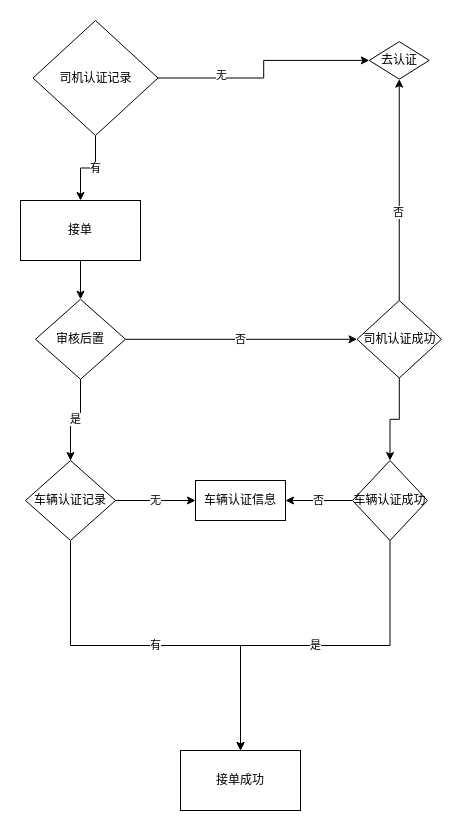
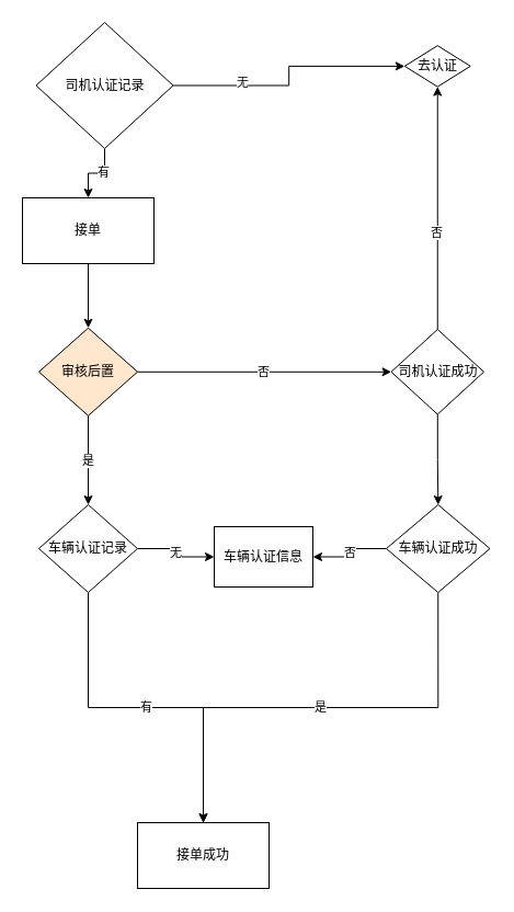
  <mxCell id="0" />
  <mxCell id="1" parent="0" />
- <mxCell id="2" value="接单成功" style="rounded=0;whiteSpace=wrap;html=1;" vertex="1" parent="1"><mxGeometry x="180" y="750" width="120" height="60" as="geometry" /></mxCell>
+ <mxCell id="2" value="接单成功" style="rounded=0;whiteSpace=wrap;html=1;" vertex="1" parent="1"><mxGeometry x="125" y="750" width="120" height="60" as="geometry" /></mxCell>
  <mxCell id="3" style="edgeStyle=orthogonalEdgeStyle;rounded=0;orthogonalLoop=1;jettySize=auto;html=1;exitX=1;exitY=0.5;exitDx=0;exitDy=0;" edge="1" parent="1" source="7" target="8"><mxGeometry relative="1" as="geometry" /></mxCell>
  <mxCell id="4" value="无" style="edgeLabel;html=1;align=center;verticalAlign=middle;resizable=0;points=[];" vertex="1" connectable="0" parent="3"><mxGeometry x="-0.451" y="3" relative="1" as="geometry"><mxPoint as="offset" /></mxGeometry></mxCell>
  <mxCell id="5" value="" style="edgeStyle=orthogonalEdgeStyle;rounded=0;orthogonalLoop=1;jettySize=auto;html=1;exitX=0.5;exitY=1;exitDx=0;exitDy=0;" edge="1" parent="1" source="7" target="11"><mxGeometry relative="1" as="geometry"><mxPoint x="80" y="99.75" as="sourcePoint" /></mxGeometry></mxCell>
  <mxCell id="6" value="有" style="edgeLabel;html=1;align=center;verticalAlign=middle;resizable=0;points=[];" vertex="1" connectable="0" parent="5"><mxGeometry x="-0.2" y="-1" relative="1" as="geometry"><mxPoint as="offset" /></mxGeometry></mxCell>
  <mxCell id="7" value="司机认证记录" style="rhombus;whiteSpace=wrap;html=1;" vertex="1" parent="1"><mxGeometry x="32.5" y="20" width="125" height="115" as="geometry" /></mxCell>
  <mxCell id="8" value="去认证" style="rhombus;whiteSpace=wrap;html=1;" vertex="1" parent="1"><mxGeometry x="368.75" y="41.13" width="60" height="37.5" as="geometry" /></mxCell>
- <mxCell id="9" value="车辆认证信息" style="whiteSpace=wrap;html=1;" vertex="1" parent="1"><mxGeometry x="195" y="480" width="90" height="40" as="geometry" /></mxCell>
+ <mxCell id="9" value="车辆认证信息" style="whiteSpace=wrap;html=1;" vertex="1" parent="1"><mxGeometry x="195" y="480" width="90" height="55" as="geometry" /></mxCell>
  <mxCell id="10" value="" style="edgeStyle=orthogonalEdgeStyle;rounded=0;orthogonalLoop=1;jettySize=auto;html=1;" edge="1" parent="1" source="11" target="16"><mxGeometry relative="1" as="geometry" /></mxCell>
- <mxCell id="11" value="接单" style="whiteSpace=wrap;html=1;" vertex="1" parent="1"><mxGeometry x="20" y="200" width="120" height="60" as="geometry" /></mxCell>
+ <mxCell id="11" value="接单" style="whiteSpace=wrap;html=1;" vertex="1" parent="1"><mxGeometry x="20" y="180" width="120" height="60" as="geometry" /></mxCell>
  <mxCell id="12" value="" style="edgeStyle=orthogonalEdgeStyle;rounded=0;orthogonalLoop=1;jettySize=auto;html=1;" edge="1" parent="1" source="16" target="19"><mxGeometry relative="1" as="geometry" /></mxCell>
  <mxCell id="13" value="是" style="edgeLabel;html=1;align=center;verticalAlign=middle;resizable=0;points=[];" vertex="1" connectable="0" parent="12"><mxGeometry y="-1" relative="1" as="geometry"><mxPoint as="offset" /></mxGeometry></mxCell>
  <mxCell id="14" value="" style="edgeStyle=orthogonalEdgeStyle;rounded=0;orthogonalLoop=1;jettySize=auto;html=1;" edge="1" parent="1" source="16" target="23"><mxGeometry relative="1" as="geometry" /></mxCell>
  <mxCell id="15" value="否" style="edgeLabel;html=1;align=center;verticalAlign=middle;resizable=0;points=[];" vertex="1" connectable="0" parent="14"><mxGeometry x="0.125" y="2" relative="1" as="geometry"><mxPoint x="-15" y="2" as="offset" /></mxGeometry></mxCell>
- <mxCell id="16" value="审核后置" style="rhombus;whiteSpace=wrap;html=1;" vertex="1" parent="1"><mxGeometry x="35" y="298.75" width="90" height="80" as="geometry" /></mxCell>
+ <mxCell id="16" value="审核后置" style="rhombus;whiteSpace=wrap;html=1;fillColor=#ffe6cc;" vertex="1" parent="1"><mxGeometry x="35" y="298.75" width="90" height="80" as="geometry" /></mxCell>
  <mxCell id="17" value="有" style="edgeStyle=orthogonalEdgeStyle;rounded=0;orthogonalLoop=1;jettySize=auto;html=1;exitX=0.5;exitY=1;exitDx=0;exitDy=0;entryX=0.5;entryY=0;entryDx=0;entryDy=0;" edge="1" parent="1" source="19" target="2"><mxGeometry relative="1" as="geometry"><mxPoint x="210" y="750" as="targetPoint" /></mxGeometry></mxCell>
  <mxCell id="18" value="无" style="edgeStyle=orthogonalEdgeStyle;rounded=0;orthogonalLoop=1;jettySize=auto;html=1;exitX=1;exitY=0.5;exitDx=0;exitDy=0;entryX=0;entryY=0.5;entryDx=0;entryDy=0;" edge="1" parent="1" source="19" target="9"><mxGeometry relative="1" as="geometry" /></mxCell>
- <mxCell id="19" value="车辆认证记录" style="rhombus;whiteSpace=wrap;html=1;" vertex="1" parent="1"><mxGeometry x="25" y="460" width="90" height="80" as="geometry" /></mxCell>
+ <mxCell id="19" value="车辆认证记录" style="rhombus;whiteSpace=wrap;html=1;" vertex="1" parent="1"><mxGeometry x="35" y="460" width="90" height="80" as="geometry" /></mxCell>
  <mxCell id="20" style="edgeStyle=orthogonalEdgeStyle;rounded=0;orthogonalLoop=1;jettySize=auto;html=1;exitX=0.5;exitY=0;exitDx=0;exitDy=0;" edge="1" parent="1" source="23" target="8"><mxGeometry relative="1" as="geometry" /></mxCell>
  <mxCell id="21" value="否" style="edgeLabel;html=1;align=center;verticalAlign=middle;resizable=0;points=[];" vertex="1" connectable="0" parent="20"><mxGeometry x="-0.195" y="1" relative="1" as="geometry"><mxPoint as="offset" /></mxGeometry></mxCell>
  <mxCell id="22" value="" style="edgeStyle=orthogonalEdgeStyle;rounded=0;orthogonalLoop=1;jettySize=auto;html=1;" edge="1" parent="1" source="23" target="26"><mxGeometry relative="1" as="geometry" /></mxCell>
  <mxCell id="23" value="司机认证成功" style="rhombus;whiteSpace=wrap;html=1;" vertex="1" parent="1"><mxGeometry x="356.5" y="300" width="84.5" height="77.5" as="geometry" /></mxCell>
  <mxCell id="24" value="是" style="edgeStyle=orthogonalEdgeStyle;rounded=0;orthogonalLoop=1;jettySize=auto;html=1;exitX=0.5;exitY=1;exitDx=0;exitDy=0;entryX=0.5;entryY=0;entryDx=0;entryDy=0;" edge="1" parent="1" source="26" target="2"><mxGeometry relative="1" as="geometry" /></mxCell>
  <mxCell id="25" value="否" style="edgeStyle=orthogonalEdgeStyle;rounded=0;orthogonalLoop=1;jettySize=auto;html=1;exitX=0;exitY=0.5;exitDx=0;exitDy=0;entryX=1;entryY=0.5;entryDx=0;entryDy=0;" edge="1" parent="1" source="26" target="9"><mxGeometry relative="1" as="geometry"><mxPoint x="314.5" y="564.75" as="targetPoint" /></mxGeometry></mxCell>
- <mxCell id="26" value="车辆认证成功" style="rhombus;whiteSpace=wrap;html=1;" vertex="1" parent="1"><mxGeometry x="352" y="460" width="75" height="80" as="geometry" /></mxCell>
+ <mxCell id="26" value="车辆认证成功" style="rhombus;whiteSpace=wrap;html=1;" vertex="1" parent="1"><mxGeometry x="352" y="460" width="94.5" height="80" as="geometry" /></mxCell>
